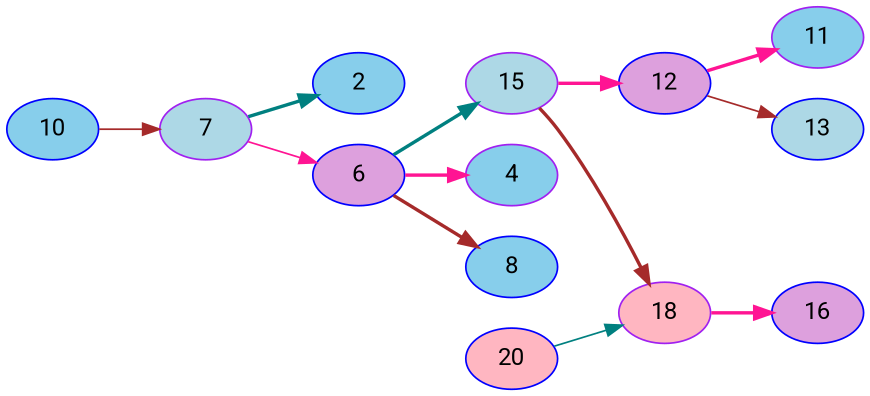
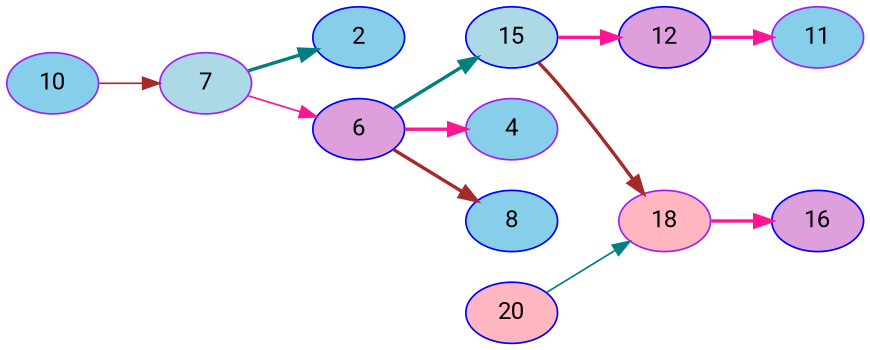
  digraph {
    fontname=Roboto
    rankdir=LR
    node [color=blue fillcolor=skyblue fontname=Roboto style=filled]
    edge [color=deeppink fontname=Roboto style=bold]
-   10
+   10 [color=purple]
    n2 [color=purple fillcolor=lightblue label=7]
    2
    6 [fillcolor=plum]
-   15 [color=purple fillcolor=lightblue]
+   15 [fillcolor=lightblue]
    12 [fillcolor=plum]
    18 [color=purple fillcolor=lightpink]
    4 [color=purple]
    8
    11 [color=purple]
-   13 [fillcolor=lightblue]
    16 [fillcolor=plum]
    20 [fillcolor=lightpink]
    10 -> n2 [color=brown style=solid]
    n2 -> 2 [color=teal]
    n2 -> 6 [style=solid]
    6 -> 15 [color=teal]
    6 -> 4
    6 -> 8 [color=brown]
    15 -> 12
    15 -> 18 [color=brown]
    12 -> 11
-   12 -> 13 [color=brown style=solid]
    18 -> 16
    20 -> 18 [color=teal style=solid]
  }
